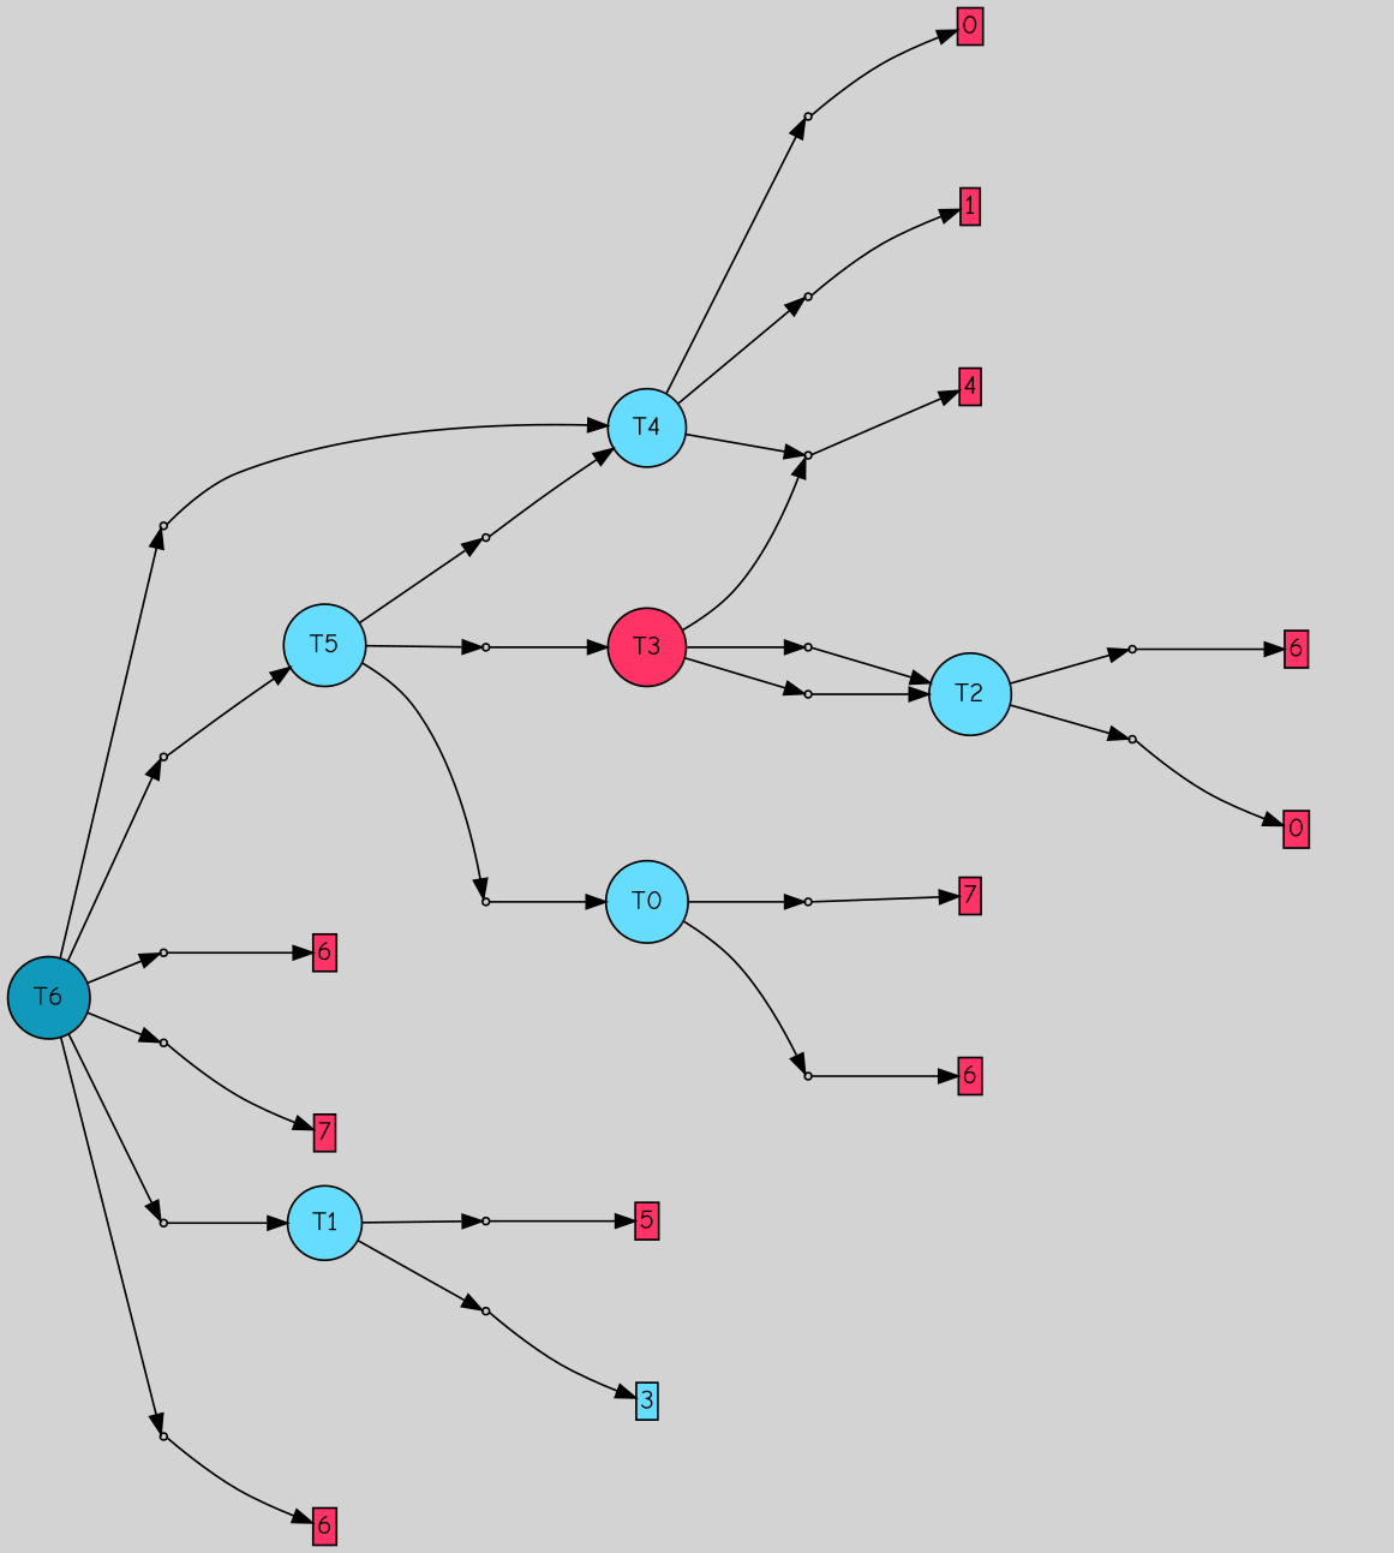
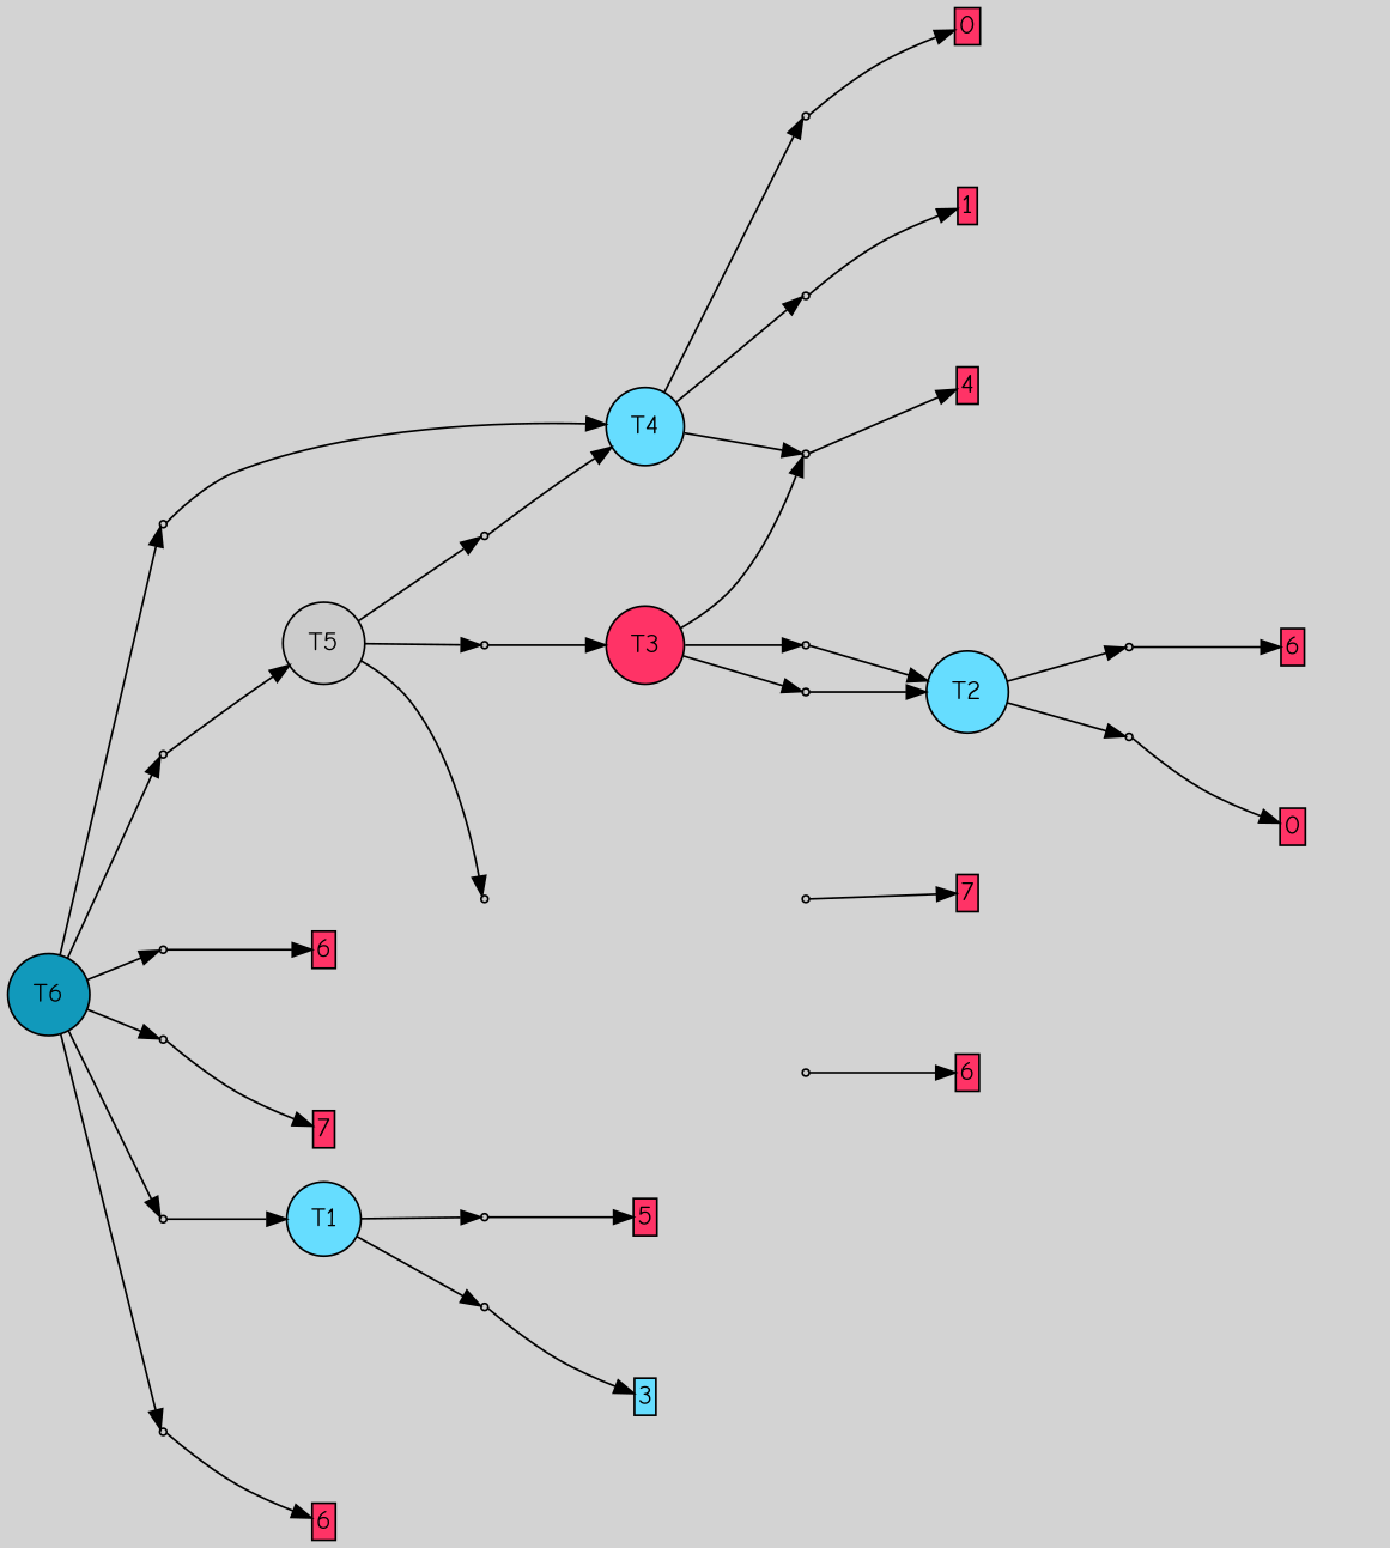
  digraph {
    bgcolor=lightgray
    fontname="Comic Neue"
    rankdir=LR
    node [fontname="Comic Neue" shape=box style=filled]
    edge [fontname="Comic Neue"]
    T6 [fillcolor="#1199bb" shape=circle]
    P14 [fillcolor="#cccccc" shape=point]
    P15 [fillcolor="#cccccc" shape=point]
    P16 [fillcolor="#cccccc" shape=point]
    P17 [fillcolor="#cccccc" shape=point]
    P18 [fillcolor="#cccccc" shape=point]
    P19 [fillcolor="#cccccc" shape=point]
-   T0 [fillcolor="#66ddff" shape=circle]
    P0 [fillcolor="#cccccc" shape=point]
    P1 [fillcolor="#cccccc" shape=point]
    I0 [style=invis]
    n12 [fillcolor="#ff3366" height=0 label=6 margin=0.03 width=0]
    n13 [label="6|0&2|2#4|5&#92;n" style=invis]
    n14 [fillcolor="#ff3366" height=0 label=7 margin=0.03 width=0]
    T1 [fillcolor="#66ddff" shape=circle]
    P2 [fillcolor="#cccccc" shape=point]
    P3 [fillcolor="#cccccc" shape=point]
    n18 [label="0|0&4|1#1|1&#92;n" style=invis]
    n19 [fillcolor="#ff3366" height=0 label=5 margin=0.03 width=0]
    n20 [label="3|0&1|7#2|6&#92;n" style=invis]
    n21 [fillcolor="#66ddff" height=0 label=3 margin=0.03 width=0]
    T2 [fillcolor="#66ddff" shape=circle]
    P4 [fillcolor="#cccccc" shape=point]
    P5 [fillcolor="#cccccc" shape=point]
    n25 [label="8|0&0|6#0|6&#92;n" style=invis]
    n26 [fillcolor="#ff3366" height=0 label=6 margin=0.03 width=0]
    n27 [label="0|0&3|5#3|1&#92;n" style=invis]
    n28 [fillcolor="#ff3366" height=0 label=0 margin=0.03 width=0]
    T3 [fillcolor="#ff3366" shape=circle]
    P6 [fillcolor="#cccccc" shape=point]
    P7 [fillcolor="#cccccc" shape=point]
    P8 [fillcolor="#cccccc" shape=point]
    n33 [label="8|0&1|0#0|6&#92;n" style=invis]
    n34 [fillcolor="#ff3366" height=0 label=4 margin=0.03 width=0]
    n35 [label="8|0&3|3#1|6&#92;n" style=invis]
    n36 [label="2|0&1|5#4|1&#92;n" style=invis]
    T4 [fillcolor="#66ddff" shape=circle]
    P9 [fillcolor="#cccccc" shape=point]
    P10 [fillcolor="#cccccc" shape=point]
    n40 [label="3|0&3|1#0|4&#92;n" style=invis]
    n41 [fillcolor="#ff3366" height=0 label=1 margin=0.03 width=0]
    n42 [label="4|0&4|2#4|2&#92;n" style=invis]
    n43 [fillcolor="#ff3366" height=0 label=0 margin=0.03 width=0]
-   T5 [fillcolor="#66ddff" shape=circle]
+   T5 [fillcolor="#cccccc" shape=circle]
    P11 [fillcolor="#cccccc" shape=point]
    P12 [fillcolor="#cccccc" shape=point]
    P13 [fillcolor="#cccccc" shape=point]
    n48 [label="2|0&1|6#3|3&#92;n" style=invis]
    n49 [label="2|0&1|1#3|7&#92;n" style=invis]
    n50 [label="7|0&4|6#4|6&#92;n" style=invis]
    n51 [label="2|0&1|6#3|3&#92;n" style=invis]
    n52 [label="4|0&3|7#1|2&#92;n" style=invis]
    I16 [style=invis]
    n54 [fillcolor="#ff3366" height=0 label=6 margin=0.03 width=0]
    n55 [label="5|0&4|2#1|7&#92;n" style=invis]
    n56 [fillcolor="#ff3366" height=0 label=7 margin=0.03 width=0]
    n57 [label="3|0&3|5#0|4&#92;n" style=invis]
    n58 [label="5|0&2|5#0|1&#92;n" style=invis]
    n59 [fillcolor="#ff3366" height=0 label=6 margin=0.03 width=0]
    subgraph sub_1 {
      rank=same
      T6
    }
    T6 -> P14
    T6 -> P15
    T6 -> P16
    T6 -> P17
    T6 -> P18
    T6 -> P19
    P14 -> T4
    P14 -> n51 [style=invis]
    P15 -> T5
    P15 -> n52 [style=invis]
    P16 -> I16 [style=invis]
    P16 -> n54
    P17 -> n55 [style=invis]
    P17 -> n56
    P18 -> T1
    P18 -> n57 [style=invis]
    P19 -> n58 [style=invis]
    P19 -> n59
-   T0 -> P0
-   T0 -> P1
    P0 -> I0 [style=invis]
    P0 -> n12
    P1 -> n13 [style=invis]
    P1 -> n14
    T1 -> P2
    T1 -> P3
    P2 -> n18 [style=invis]
    P2 -> n19
    P3 -> n20 [style=invis]
    P3 -> n21
    T2 -> P4
    T2 -> P5
    P4 -> n25 [style=invis]
    P4 -> n26
    P5 -> n27 [style=invis]
    P5 -> n28
    T3 -> P6
    T3 -> P7
    T3 -> P8
    P6 -> n33 [style=invis]
    P6 -> n34
    P7 -> T2
    P7 -> n35 [style=invis]
    P8 -> T2
    P8 -> n36 [style=invis]
    T4 -> P6
    T4 -> P9
    T4 -> P10
    P9 -> n40 [style=invis]
    P9 -> n41
    P10 -> n42 [style=invis]
    P10 -> n43
    T5 -> P11
    T5 -> P12
    T5 -> P13
    P11 -> T4
    P11 -> n48 [style=invis]
    P12 -> T3
    P12 -> n49 [style=invis]
-   P13 -> T0
    P13 -> n50 [style=invis]
  }
